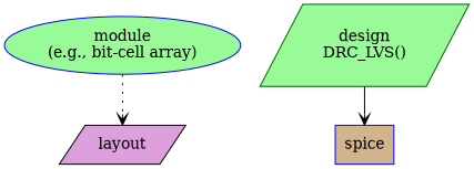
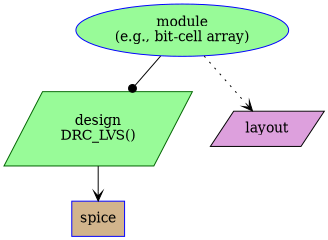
  digraph {
    node [color=blue fillcolor=palegreen shape=parallelogram style=filled]
    edge [arrowhead=vee style=solid]
    n1 [label="module\n(e.g., bit-cell array)" shape=ellipse]
    n2 [color=darkgreen label="design\nDRC_LVS()"]
    n3 [color=black fillcolor=plum label="layout\n"]
    n4 [fillcolor=tan label="spice\n" shape=box]
+   n1 -> n2 [arrowhead=dot]
    n1 -> n3 [style=dotted]
    n2 -> n4
  }
